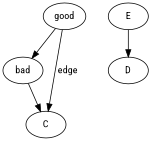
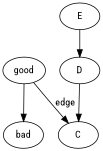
  digraph {
    fontname="Roboto Condensed"
    node [fontname="Roboto Condensed"]
    edge [fontname="Roboto Condensed"]
    n1 [label=good]
    n2 [label=bad]
    C
    E
    D
    n1 -> n2
    n1 -> C [label="edge"]
-   n2 -> C
+   D -> C
    E -> D
  }
